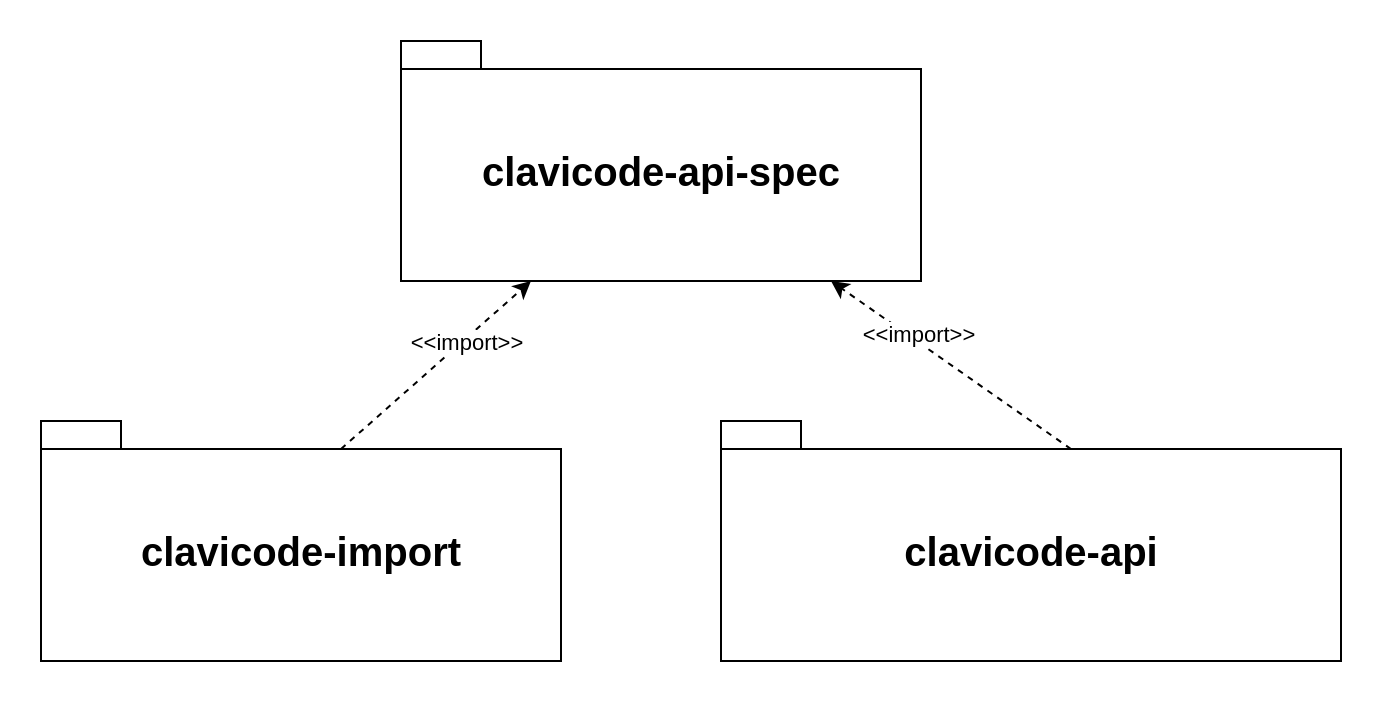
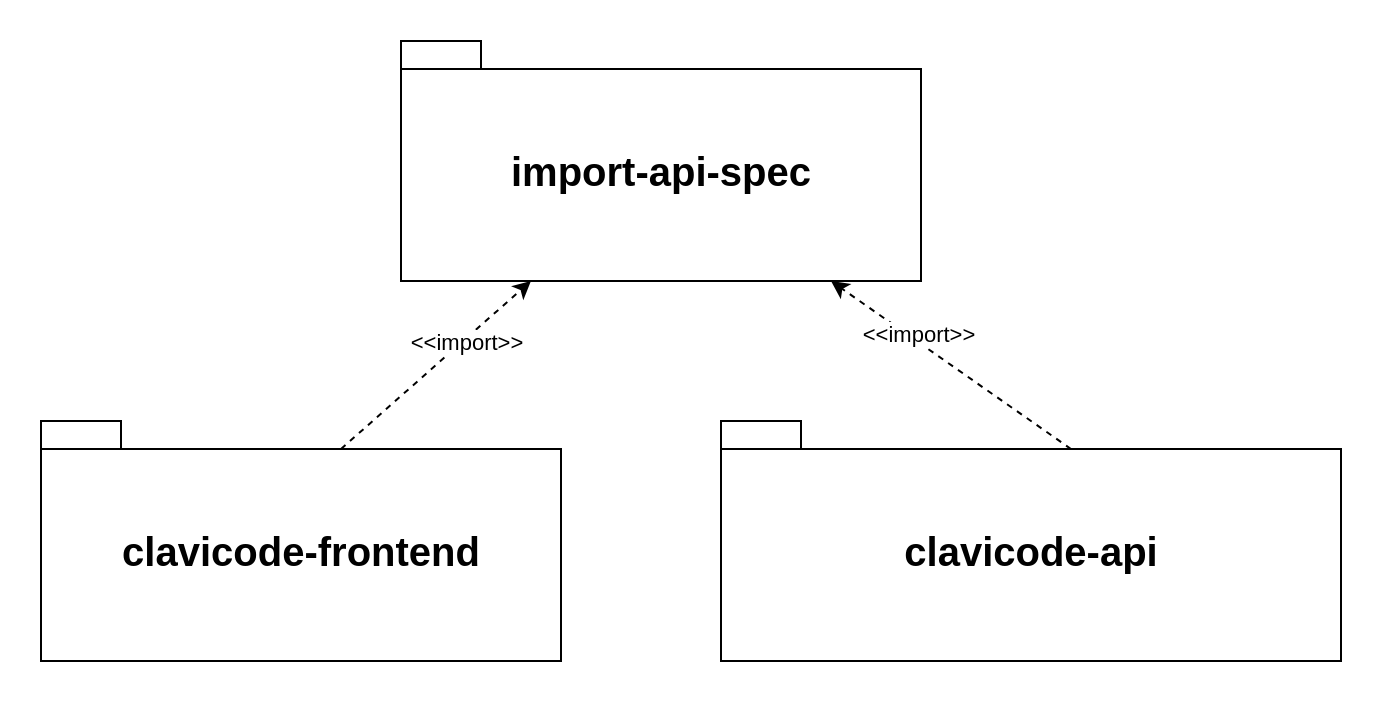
  <mxCell id="0" />
  <mxCell id="1" parent="0" />
  <mxCell id="2" style="rounded=0;orthogonalLoop=1;jettySize=auto;html=1;exitX=0;exitY=0;exitDx=150;exitDy=14;exitPerimeter=0;entryX=0.25;entryY=1;entryDx=0;entryDy=0;entryPerimeter=0;dashed=1;" edge="1" parent="1" source="4" target="6"><mxGeometry relative="1" as="geometry" /></mxCell>
  <mxCell id="3" value="&amp;lt;&amp;lt;import&amp;gt;&amp;gt;" style="edgeLabel;html=1;align=center;verticalAlign=middle;resizable=0;points=[];" vertex="1" connectable="0" parent="2"><mxGeometry x="0.3" y="-2" relative="1" as="geometry"><mxPoint y="-1" as="offset" /></mxGeometry></mxCell>
- <mxCell id="4" value="&lt;font style=&quot;font-size: 20px&quot;&gt;clavicode-import&lt;/font&gt;" style="shape=folder;fontStyle=1;spacingTop=10;tabWidth=40;tabHeight=14;tabPosition=left;html=1;" parent="1" vertex="1"><mxGeometry x="20" y="210" width="260" height="120" as="geometry" /></mxCell>
+ <mxCell id="4" value="&lt;font style=&quot;font-size: 20px&quot;&gt;clavicode-frontend&lt;/font&gt;" style="shape=folder;fontStyle=1;spacingTop=10;tabWidth=40;tabHeight=14;tabPosition=left;html=1;" parent="1" vertex="1"><mxGeometry x="20" y="210" width="260" height="120" as="geometry" /></mxCell>
  <mxCell id="5" value="&lt;font style=&quot;font-size: 20px&quot;&gt;clavicode-api&lt;/font&gt;" style="shape=folder;fontStyle=1;spacingTop=10;tabWidth=40;tabHeight=14;tabPosition=left;html=1;" parent="1" vertex="1"><mxGeometry x="360" y="210" width="310" height="120" as="geometry" /></mxCell>
- <mxCell id="6" value="&lt;font style=&quot;font-size: 20px&quot;&gt;clavicode-api-spec&lt;/font&gt;" style="shape=folder;fontStyle=1;spacingTop=10;tabWidth=40;tabHeight=14;tabPosition=left;html=1;" vertex="1" parent="1"><mxGeometry x="200" y="20" width="260" height="120" as="geometry" /></mxCell>
+ <mxCell id="6" value="&lt;font style=&quot;font-size: 20px&quot;&gt;import-api-spec&lt;/font&gt;" style="shape=folder;fontStyle=1;spacingTop=10;tabWidth=40;tabHeight=14;tabPosition=left;html=1;" vertex="1" parent="1"><mxGeometry x="200" y="20" width="260" height="120" as="geometry" /></mxCell>
  <mxCell id="7" style="rounded=0;orthogonalLoop=1;jettySize=auto;html=1;exitX=0;exitY=0;exitDx=175;exitDy=14;exitPerimeter=0;entryX=0.25;entryY=1;entryDx=0;entryDy=0;entryPerimeter=0;dashed=1;" edge="1" parent="1" source="5"><mxGeometry relative="1" as="geometry"><mxPoint x="320" y="224" as="sourcePoint" /><mxPoint x="415" y="140" as="targetPoint" /></mxGeometry></mxCell>
  <mxCell id="8" value="&amp;lt;&amp;lt;import&amp;gt;&amp;gt;" style="edgeLabel;html=1;align=center;verticalAlign=middle;resizable=0;points=[];" vertex="1" connectable="0" parent="7"><mxGeometry x="0.3" y="-2" relative="1" as="geometry"><mxPoint y="-1" as="offset" /></mxGeometry></mxCell>
